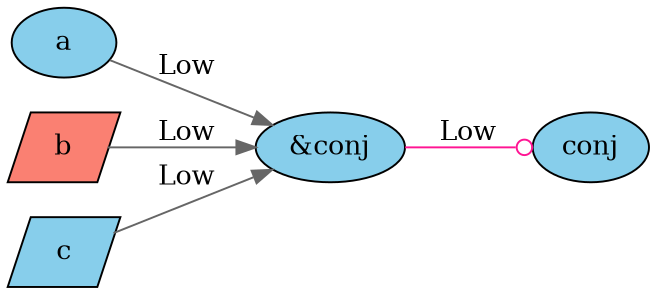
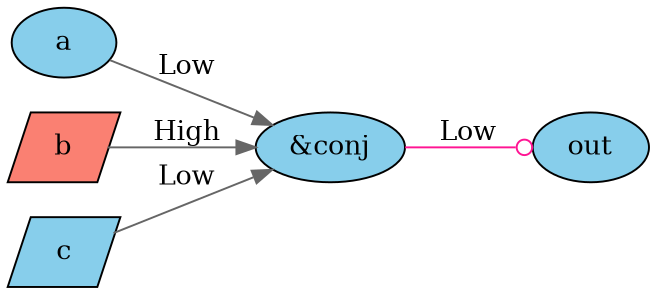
  digraph {
    rankdir=LR
    node [fillcolor=skyblue shape=ellipse style=filled]
    edge [arrowhead=normal color=gray40]
    n1 [label="&conj"]
-   out [label=conj]
+   out
    a
    b [fillcolor=salmon shape=parallelogram]
    c [shape=parallelogram]
    n1 -> out [arrowhead=odot color=deeppink label=Low]
    a -> n1 [label=Low]
-   b -> n1 [label=Low]
+   b -> n1 [label=High]
    c -> n1 [label=Low]
  }
